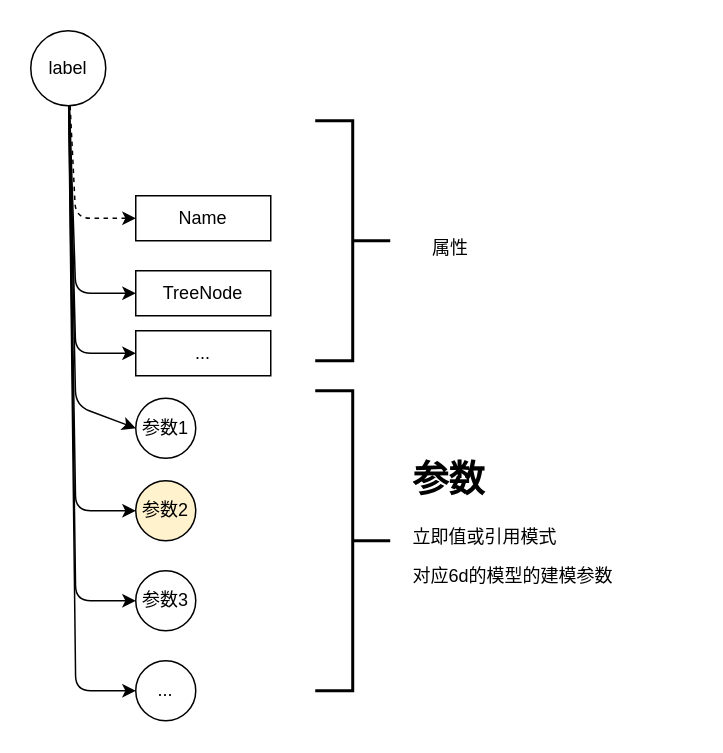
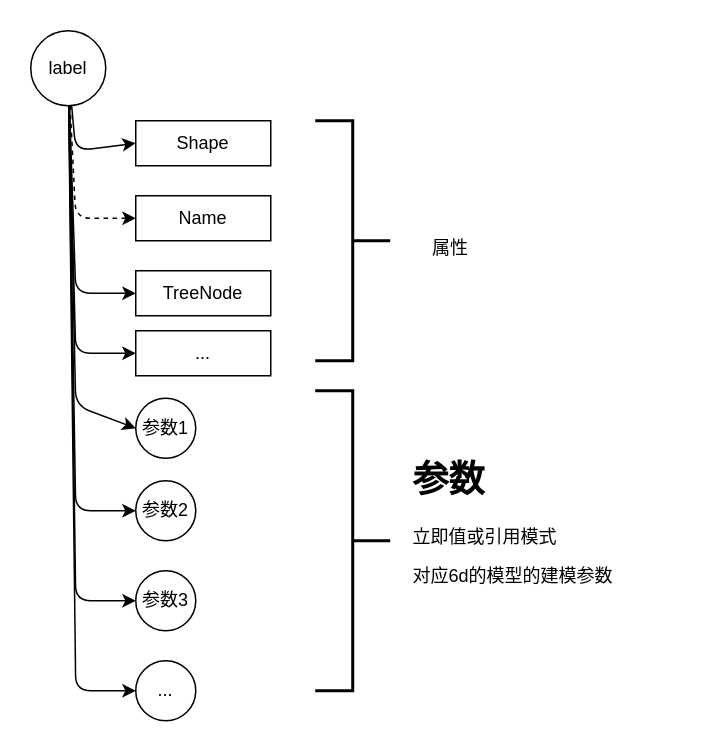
  <mxCell id="0" />
  <mxCell id="1" parent="0" />
+ <mxCell id="2" style="edgeStyle=none;html=1;entryX=0;entryY=0.5;entryDx=0;entryDy=0;" parent="1" source="10" target="11" edge="1"><mxGeometry relative="1" as="geometry"><Array as="points"><mxPoint x="50" y="100" /></Array></mxGeometry></mxCell>
  <mxCell id="3" style="edgeStyle=none;html=1;entryX=0;entryY=0.5;entryDx=0;entryDy=0;dashed=1;" parent="1" source="10" target="12" edge="1"><mxGeometry relative="1" as="geometry"><Array as="points"><mxPoint x="50" y="145" /></Array></mxGeometry></mxCell>
  <mxCell id="4" style="edgeStyle=none;html=1;entryX=0;entryY=0.5;entryDx=0;entryDy=0;" parent="1" source="10" target="13" edge="1"><mxGeometry relative="1" as="geometry"><Array as="points"><mxPoint x="50" y="195" /></Array></mxGeometry></mxCell>
  <mxCell id="5" style="edgeStyle=none;html=1;entryX=0;entryY=0.5;entryDx=0;entryDy=0;" parent="1" source="10" target="14" edge="1"><mxGeometry relative="1" as="geometry"><Array as="points"><mxPoint x="50" y="270" /></Array></mxGeometry></mxCell>
  <mxCell id="6" style="edgeStyle=none;html=1;entryX=0;entryY=0.5;entryDx=0;entryDy=0;" parent="1" source="10" target="15" edge="1"><mxGeometry relative="1" as="geometry"><Array as="points"><mxPoint x="50" y="340" /></Array></mxGeometry></mxCell>
  <mxCell id="7" style="edgeStyle=none;html=1;entryX=0;entryY=0.5;entryDx=0;entryDy=0;" parent="1" source="10" target="16" edge="1"><mxGeometry relative="1" as="geometry"><Array as="points"><mxPoint x="50" y="400" /></Array></mxGeometry></mxCell>
  <mxCell id="8" style="edgeStyle=none;html=1;entryX=0;entryY=0.5;entryDx=0;entryDy=0;" parent="1" source="10" target="17" edge="1"><mxGeometry relative="1" as="geometry"><Array as="points"><mxPoint x="50" y="460" /></Array></mxGeometry></mxCell>
  <mxCell id="9" style="edgeStyle=none;html=1;entryX=0;entryY=0.5;entryDx=0;entryDy=0;" parent="1" source="10" target="18" edge="1"><mxGeometry relative="1" as="geometry"><Array as="points"><mxPoint x="50" y="235" /></Array></mxGeometry></mxCell>
  <mxCell id="10" value="label" style="ellipse;whiteSpace=wrap;html=1;aspect=fixed;" parent="1" vertex="1"><mxGeometry x="20" y="20" width="50" height="50" as="geometry" /></mxCell>
+ <mxCell id="11" value="Shape" style="rounded=0;whiteSpace=wrap;html=1;" parent="1" vertex="1"><mxGeometry x="90" y="80" width="90" height="30" as="geometry" /></mxCell>
  <mxCell id="12" value="Name" style="rounded=0;whiteSpace=wrap;html=1;" parent="1" vertex="1"><mxGeometry x="90" y="130" width="90" height="30" as="geometry" /></mxCell>
  <mxCell id="13" value="TreeNode" style="rounded=0;whiteSpace=wrap;html=1;" parent="1" vertex="1"><mxGeometry x="90" y="180" width="90" height="30" as="geometry" /></mxCell>
  <mxCell id="14" value="参数1" style="ellipse;whiteSpace=wrap;html=1;aspect=fixed;" parent="1" vertex="1"><mxGeometry x="90" y="265" width="40" height="40" as="geometry" /></mxCell>
- <mxCell id="15" value="参数2" style="ellipse;whiteSpace=wrap;html=1;aspect=fixed;fillColor=#fff2cc;" parent="1" vertex="1"><mxGeometry x="90" y="320" width="40" height="40" as="geometry" /></mxCell>
+ <mxCell id="15" value="参数2" style="ellipse;whiteSpace=wrap;html=1;aspect=fixed;" parent="1" vertex="1"><mxGeometry x="90" y="320" width="40" height="40" as="geometry" /></mxCell>
  <mxCell id="16" value="参数3" style="ellipse;whiteSpace=wrap;html=1;aspect=fixed;" parent="1" vertex="1"><mxGeometry x="90" y="380" width="40" height="40" as="geometry" /></mxCell>
  <mxCell id="17" value="..." style="ellipse;whiteSpace=wrap;html=1;aspect=fixed;" parent="1" vertex="1"><mxGeometry x="90" y="440" width="40" height="40" as="geometry" /></mxCell>
  <mxCell id="18" value="..." style="rounded=0;whiteSpace=wrap;html=1;" parent="1" vertex="1"><mxGeometry x="90" y="220" width="90" height="30" as="geometry" /></mxCell>
  <mxCell id="19" value="" style="strokeWidth=2;html=1;shape=mxgraph.flowchart.annotation_2;align=left;labelPosition=right;pointerEvents=1;rotation=-180;" parent="1" vertex="1"><mxGeometry x="209.65" y="80" width="50" height="160" as="geometry" /></mxCell>
  <mxCell id="20" value="属性" style="text;html=1;strokeColor=none;fillColor=none;align=center;verticalAlign=middle;whiteSpace=wrap;rounded=0;" parent="1" vertex="1"><mxGeometry x="269.83" y="150" width="60" height="30" as="geometry" /></mxCell>
  <mxCell id="21" value="" style="strokeWidth=2;html=1;shape=mxgraph.flowchart.annotation_2;align=left;labelPosition=right;pointerEvents=1;rotation=-180;" parent="1" vertex="1"><mxGeometry x="209.65" y="260" width="50" height="200" as="geometry" /></mxCell>
  <mxCell id="22" value="&lt;h1&gt;参数&amp;nbsp;&lt;/h1&gt;&lt;div&gt;立即值或引用模式&lt;/div&gt;&lt;p&gt;对应6d的模型的建模参数&lt;/p&gt;" style="text;html=1;strokeColor=none;fillColor=none;spacing=5;spacingTop=-20;whiteSpace=wrap;overflow=hidden;rounded=0;" parent="1" vertex="1"><mxGeometry x="270" y="300" width="190" height="120" as="geometry" /></mxCell>
